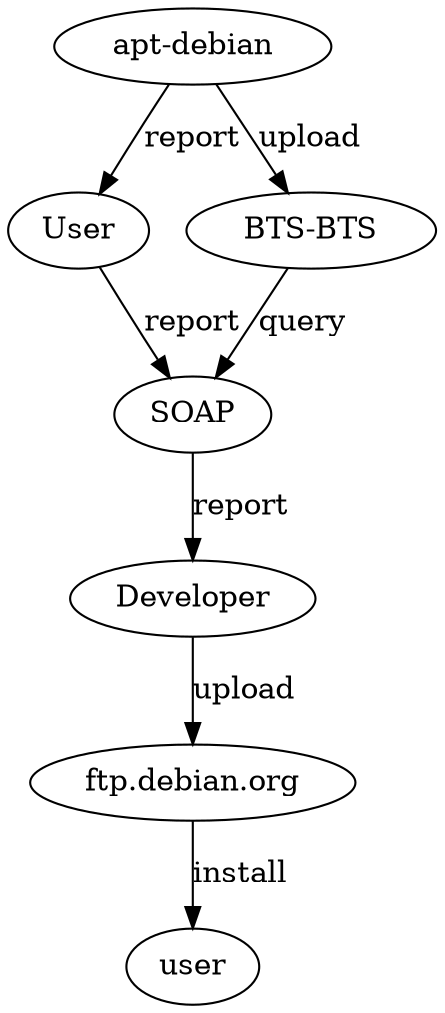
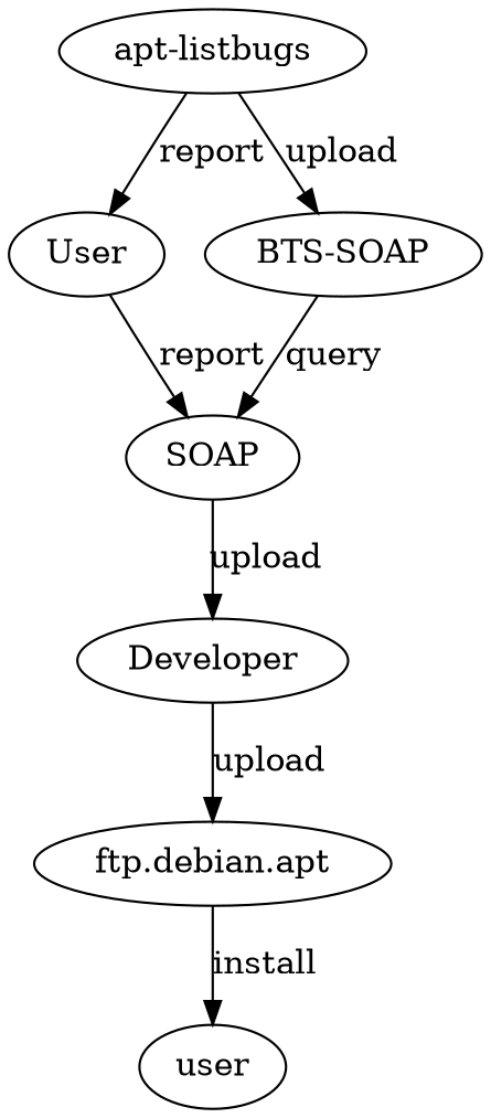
  digraph {
    n1 [label=SOAP]
    User
    Developer
-   "ftp.debian.org"
+   "ftp.debian.org" [label="ftp.debian.apt"]
    user
-   "apt-listbugs" [label="apt-debian"]
-   "BTS-SOAP" [label="BTS-BTS"]
-   n1 -> Developer [label=report]
+   "apt-listbugs"
+   "BTS-SOAP"
+   n1 -> Developer [label=upload]
    User -> n1 [label=report]
    Developer -> "ftp.debian.org" [label=upload]
    "ftp.debian.org" -> user [label=install]
    "apt-listbugs" -> User [label=report]
    "apt-listbugs" -> "BTS-SOAP" [label=upload]
    "BTS-SOAP" -> n1 [label=query]
  }
